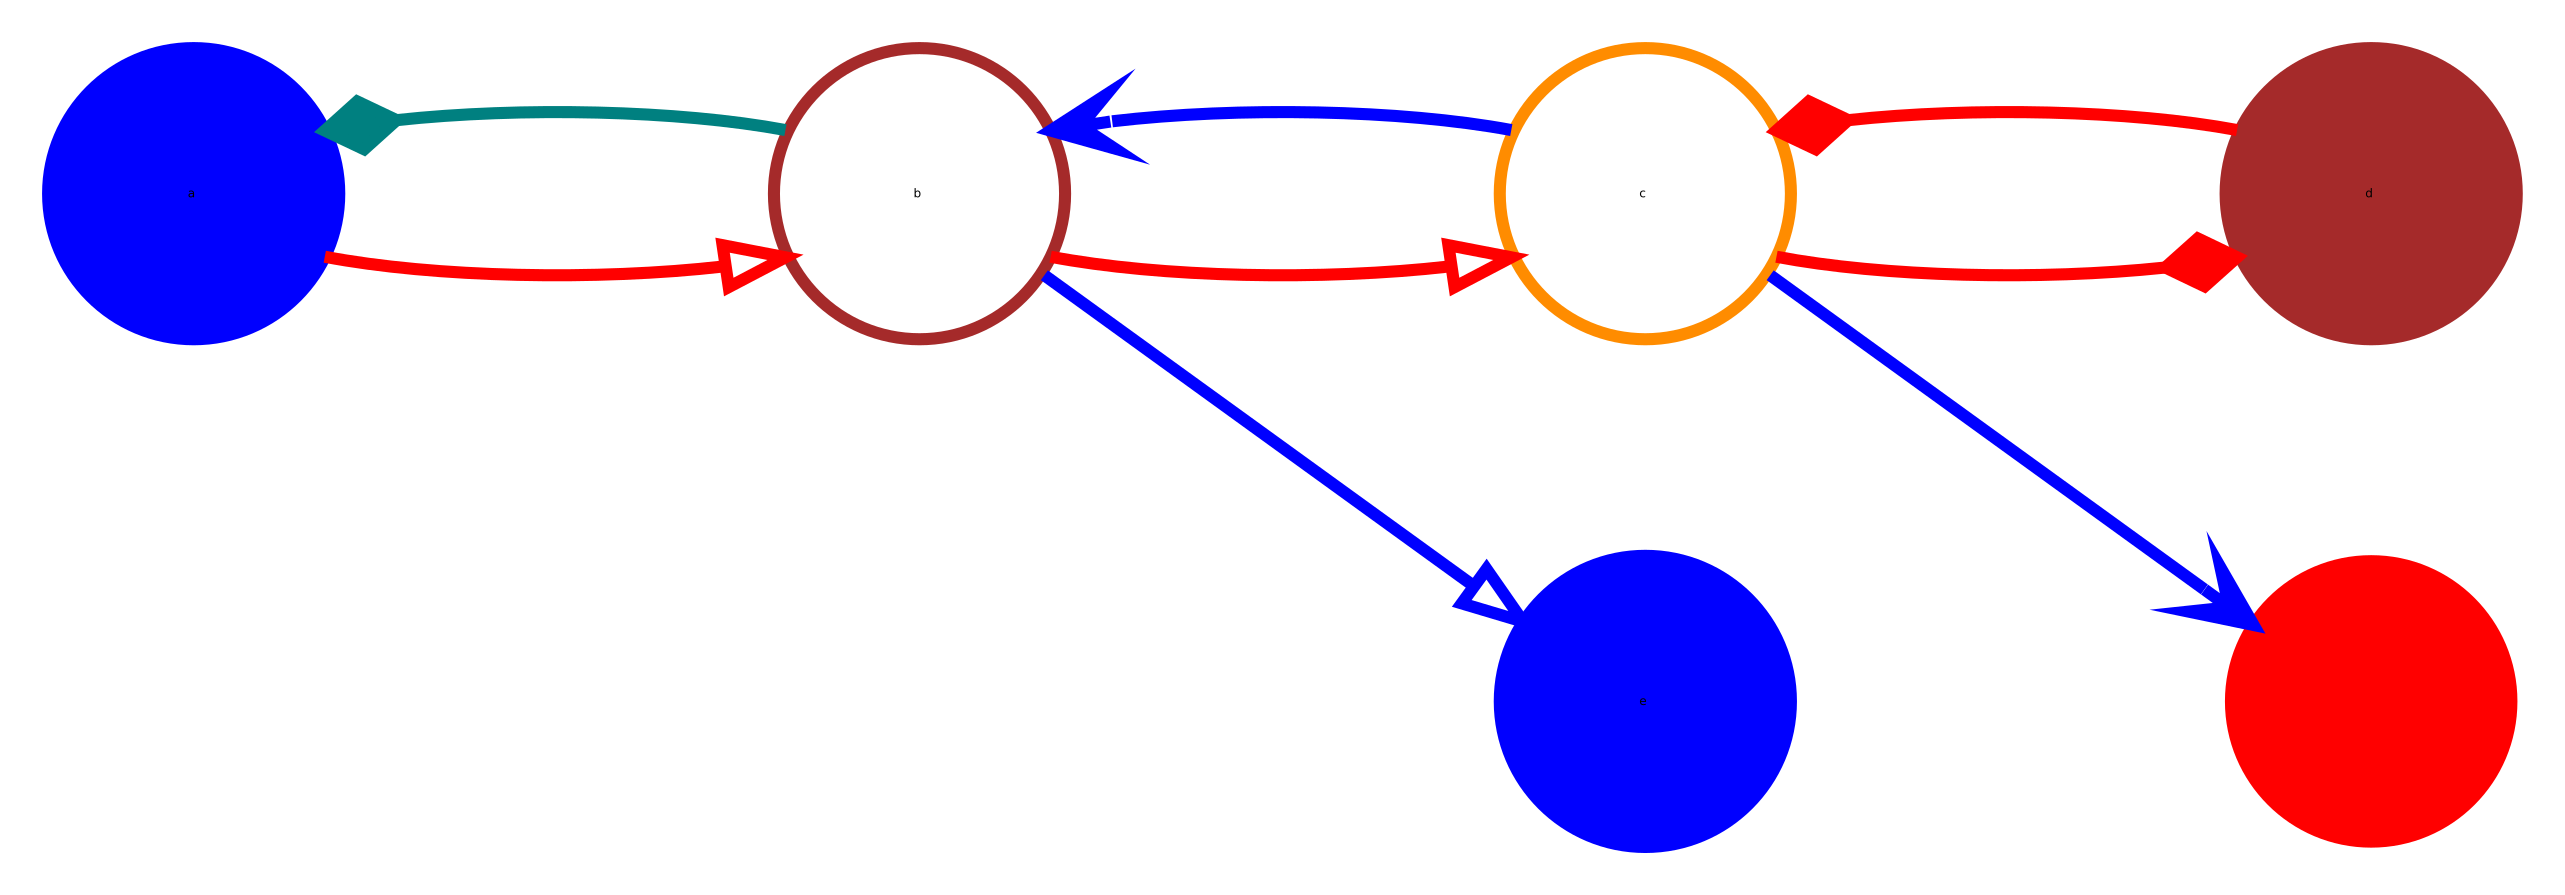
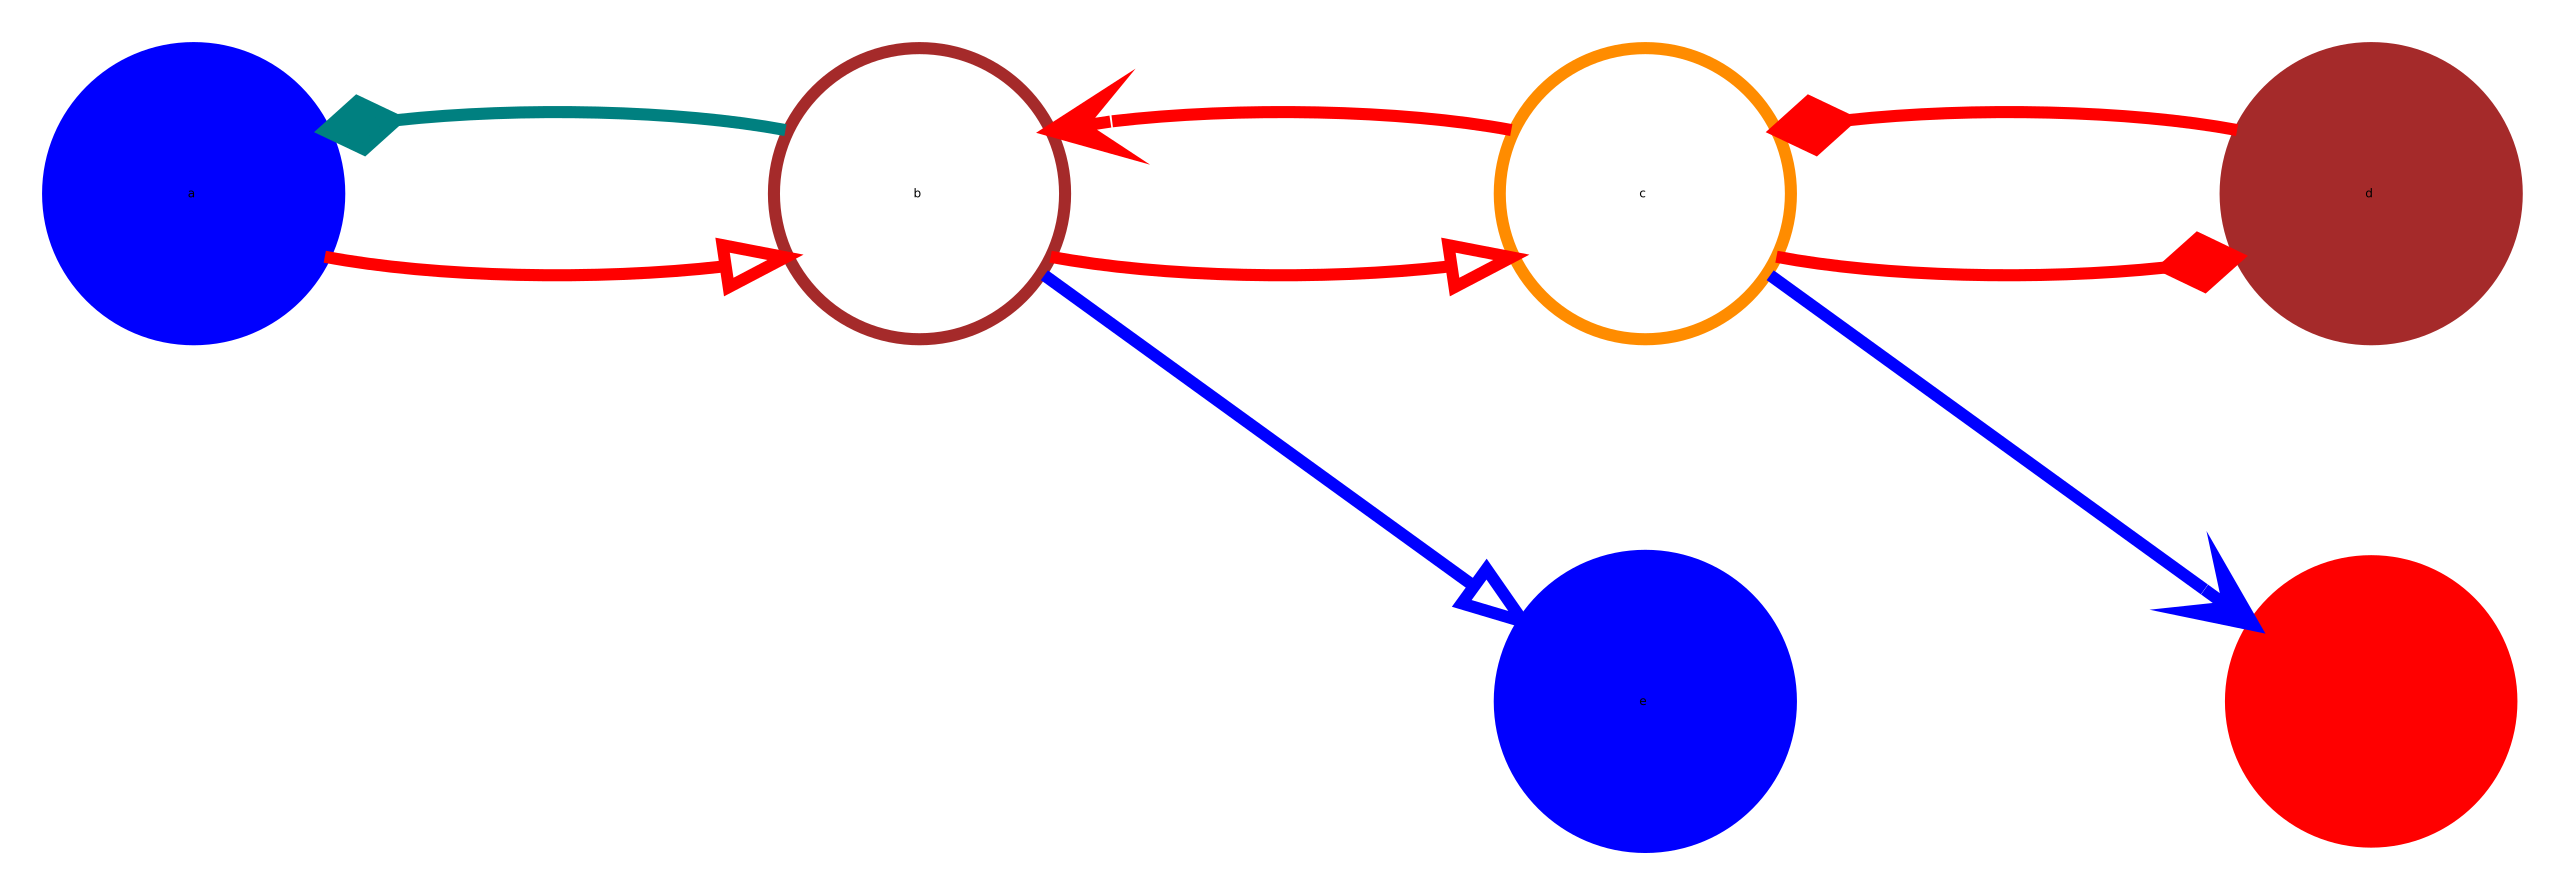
  digraph {
    fontname="DejaVu Sans"
    rankdir=LR
    node [color=blue fontname="DejaVu Sans" fontsize=1 shape=circle style=filled]
    edge [arrowhead=onormal arrowsize=.5 color=red fontname="DejaVu Sans" fontsize=8 weight=.1]
    a [height=0.12 width=0.12]
    b [color=brown height=0.12 width=0.12 style=""]
    c [color=darkorange height=0.12 width=0.12 style=""]
    e [height=0.12 width=0.12]
    d [color=brown height=0.12 width=0.12]
    f [color=red height=0.12 width=0.12]
    a -> b
    b -> a [arrowhead=diamond color=teal]
    b -> c
    b -> e [color=blue]
-   c -> b [arrowhead=vee color=blue]
+   c -> b [arrowhead=vee]
    c -> d [arrowhead=diamond]
    c -> f [arrowhead=vee color=blue]
    d -> c [arrowhead=diamond]
  }
